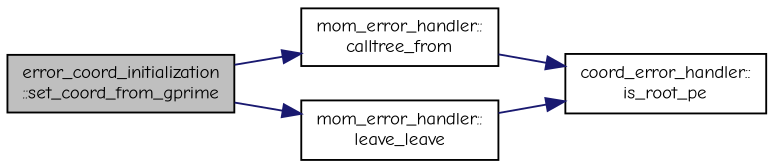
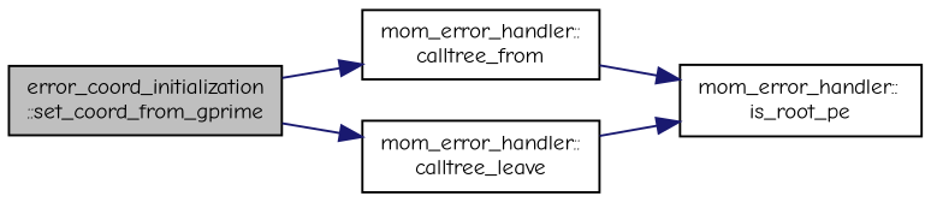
  digraph {
    fontname="Comic Neue"
    rankdir=LR
    node [color=black fillcolor=white fontname="Comic Neue" fontsize=10 shape=record style=filled]
    edge [color=midnightblue fontname="Comic Neue" fontsize=10 labelfontname=Helvetica labelfontsize=10 style=solid]
    n1 [fillcolor=grey75 fontcolor=black height=0.2 label="error_coord_initialization\l::set_coord_from_gprime" width=0.4]
    n2 [height=0.2 label="mom_error_handler::\lcalltree_from" width=0.4]
-   n3 [height=0.2 label="mom_error_handler::\lleave_leave" width=0.4]
-   n4 [height=0.2 label="coord_error_handler::\lis_root_pe" width=0.4]
+   n3 [height=0.2 label="mom_error_handler::\lcalltree_leave" width=0.4]
+   n4 [height=0.2 label="mom_error_handler::\lis_root_pe" width=0.4]
    n1 -> n2
    n1 -> n3
    n2 -> n4
    n3 -> n4
  }
